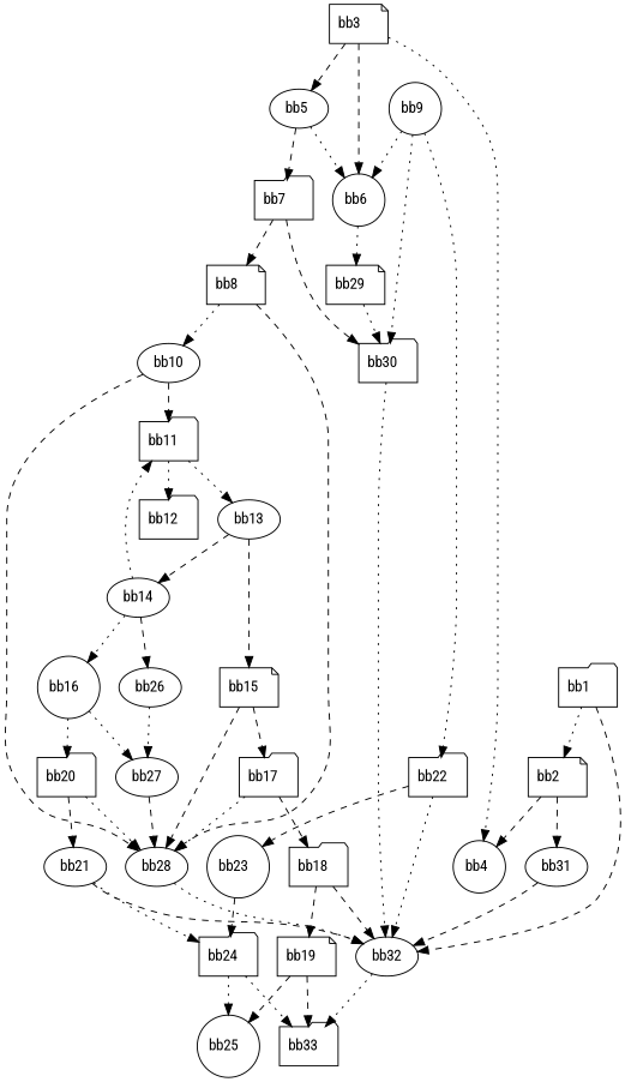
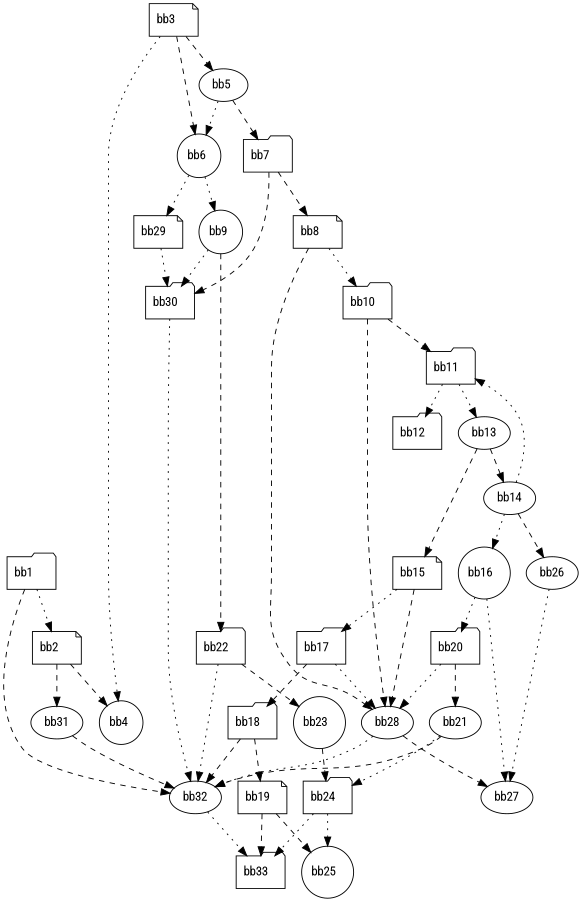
  digraph {
    fontname="Roboto Condensed"
    node [fontname="Roboto Condensed" shape=folder]
    edge [fontname="Roboto Condensed" style=dashed]
    n1 [label="bb1\l"]
    n2 [label="bb32\l" shape=ellipse]
    n3 [label="bb2\l" shape=note]
    n4 [label="bb33\l"]
    n5 [label="bb31\l" shape=ellipse]
    n6 [label="bb4\l" shape=circle]
    n7 [label="bb3\l" shape=note]
    n8 [label="bb5\l" shape=ellipse]
    n9 [label="bb6\l" shape=circle]
    n10 [label="bb7\l"]
    n11 [label="bb9\l" shape=circle]
    n12 [label="bb29\l" shape=note]
    n13 [label="bb8\l" shape=note]
    n14 [label="bb30\l"]
    n15 [label="bb22\l"]
-   n16 [label="bb10\l" shape=ellipse]
+   n16 [label="bb10\l"]
    n17 [label="bb28\l" shape=ellipse]
    n18 [label="bb11\l"]
    n19 [label="bb23\l" shape=circle]
    n20 [label="bb12\l"]
    n21 [label="bb13\l" shape=ellipse]
    n22 [label="bb14\l" shape=ellipse]
    n23 [label="bb15\l" shape=note]
    n24 [label="bb16\l" shape=circle]
    n25 [label="bb26\l" shape=ellipse]
    n26 [label="bb17\l"]
    n27 [label="bb20\l"]
    n28 [label="bb27\l" shape=ellipse]
    n29 [label="bb18\l"]
    n30 [label="bb21\l" shape=ellipse]
    n31 [label="bb19\l" shape=note]
    n32 [label="bb25\l" shape=circle]
    n33 [label="bb24\l"]
    n1 -> n2
    n1 -> n3 [style=dotted]
    n2 -> n4 [style=dotted]
    n3 -> n5
    n3 -> n6
    n5 -> n2
    n7 -> n6 [style=dotted]
    n7 -> n8
    n7 -> n9
    n8 -> n9 [style=dotted]
    n8 -> n10
-   n11 -> n9 [style=dotted]
+   n9 -> n11 [style=dotted]
    n9 -> n12 [style=dotted]
    n10 -> n13
    n10 -> n14
    n11 -> n14 [style=dotted]
-   n11 -> n15 [style=dotted]
+   n11 -> n15
    n12 -> n14 [style=dotted]
    n13 -> n16 [style=dotted]
    n13 -> n17
    n14 -> n2 [style=dotted]
    n15 -> n2 [style=dotted]
    n15 -> n19
    n16 -> n17
    n16 -> n18
    n17 -> n2 [style=dotted]
    n18 -> n20 [style=dotted]
    n18 -> n21 [style=dotted]
    n19 -> n33
    n21 -> n22
    n21 -> n23
    n22 -> n18 [style=dotted]
    n22 -> n24 [style=dotted]
    n22 -> n25
    n23 -> n17
-   n23 -> n26
+   n23 -> n26 [style=dotted]
    n24 -> n27 [style=dotted]
    n24 -> n28 [style=dotted]
    n25 -> n28 [style=dotted]
    n26 -> n17 [style=dotted]
    n26 -> n29
    n27 -> n17 [style=dotted]
    n27 -> n30
-   n28 -> n17
+   n17 -> n28
    n29 -> n2
    n29 -> n31
    n30 -> n2
    n30 -> n33 [style=dotted]
    n31 -> n4
    n31 -> n32
    n33 -> n4 [style=dotted]
    n33 -> n32 [style=dotted]
  }
